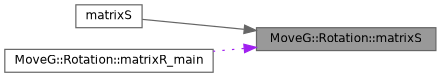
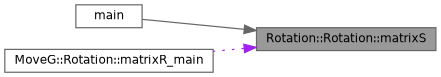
  digraph {
    rankdir=RL
    node [color=grey40 fillcolor=white fontname=Helvetica fontsize=10 shape=box style=filled]
    edge [dir=back fontname=Helvetica fontsize=10 labelfontname=Helvetica labelfontsize=10]
-   n1 [color=gray40 fillcolor=grey60 fontcolor=black height=0.2 label="MoveG::Rotation::matrixS" width=0.4]
-   n2 [height=0.2 label=matrixS width=0.4]
+   n1 [color=gray40 fillcolor=grey60 fontcolor=black height=0.2 label="Rotation::Rotation::matrixS" width=0.4]
+   n2 [height=0.2 label=main width=0.4]
    n3 [height=0.2 label="MoveG::Rotation::matrixR_main" width=0.4]
    n1 -> n2 [color=gray40 style=solid]
    n1 -> n3 [color=purple style=dotted]
  }
